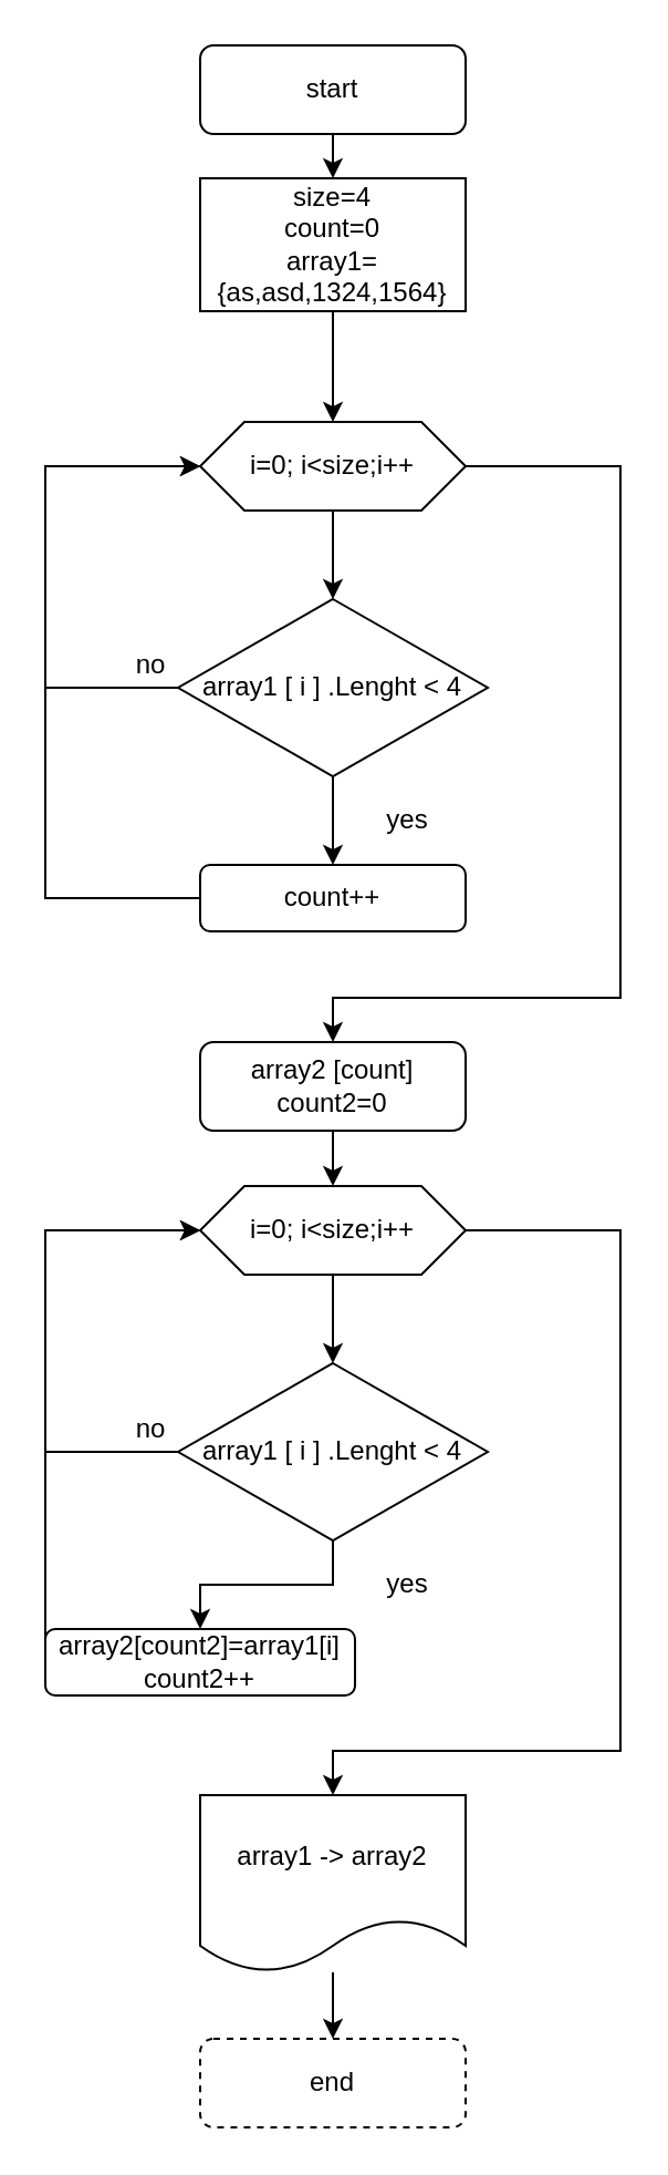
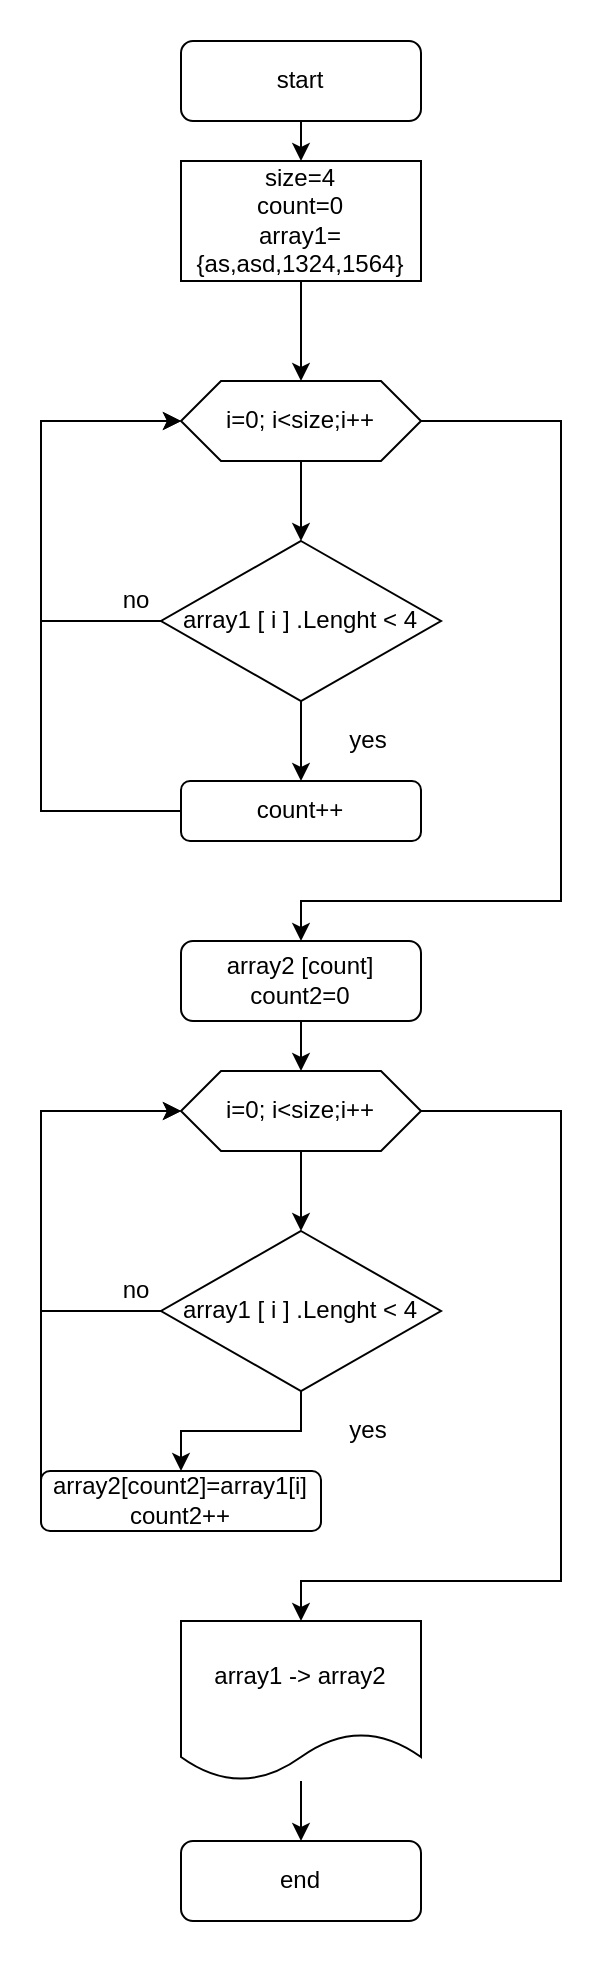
  <mxCell id="0" />
  <mxCell id="1" parent="0" />
  <mxCell id="2" style="edgeStyle=orthogonalEdgeStyle;rounded=0;orthogonalLoop=1;jettySize=auto;html=1;exitX=0.5;exitY=1;exitDx=0;exitDy=0;entryX=0.5;entryY=0;entryDx=0;entryDy=0;" edge="1" parent="1" source="3" target="5"><mxGeometry relative="1" as="geometry" /></mxCell>
  <mxCell id="3" value="start" style="rounded=1;whiteSpace=wrap;html=1;fontSize=12;glass=0;strokeWidth=1;shadow=0;" parent="1" vertex="1"><mxGeometry x="90" y="20" width="120" height="40" as="geometry" /></mxCell>
  <mxCell id="4" style="edgeStyle=orthogonalEdgeStyle;rounded=0;orthogonalLoop=1;jettySize=auto;html=1;exitX=0.5;exitY=1;exitDx=0;exitDy=0;" edge="1" parent="1" source="5"><mxGeometry relative="1" as="geometry"><mxPoint x="150" y="190" as="targetPoint" /></mxGeometry></mxCell>
  <mxCell id="5" value="size=4&lt;br&gt;count=0&lt;br&gt;array1={as,asd,1324,1564}" style="rounded=0;whiteSpace=wrap;html=1;" vertex="1" parent="1"><mxGeometry x="90" y="80" width="120" height="60" as="geometry" /></mxCell>
  <mxCell id="6" style="edgeStyle=orthogonalEdgeStyle;rounded=0;orthogonalLoop=1;jettySize=auto;html=1;exitX=0.5;exitY=1;exitDx=0;exitDy=0;entryX=0.5;entryY=0;entryDx=0;entryDy=0;" edge="1" parent="1" source="8" target="11"><mxGeometry relative="1" as="geometry" /></mxCell>
  <mxCell id="7" style="edgeStyle=orthogonalEdgeStyle;rounded=0;orthogonalLoop=1;jettySize=auto;html=1;exitX=1;exitY=0.5;exitDx=0;exitDy=0;entryX=0.5;entryY=0;entryDx=0;entryDy=0;" edge="1" parent="1" source="8" target="17"><mxGeometry relative="1" as="geometry"><Array as="points"><mxPoint x="280" y="210" /><mxPoint x="280" y="450" /><mxPoint x="150" y="450" /></Array></mxGeometry></mxCell>
  <mxCell id="8" value="i=0; i&amp;lt;size;i++" style="shape=hexagon;perimeter=hexagonPerimeter2;whiteSpace=wrap;html=1;fixedSize=1;" vertex="1" parent="1"><mxGeometry x="90" y="190" width="120" height="40" as="geometry" /></mxCell>
  <mxCell id="9" style="edgeStyle=orthogonalEdgeStyle;rounded=0;orthogonalLoop=1;jettySize=auto;html=1;exitX=0.5;exitY=1;exitDx=0;exitDy=0;entryX=0.5;entryY=0;entryDx=0;entryDy=0;" edge="1" parent="1" source="11" target="13"><mxGeometry relative="1" as="geometry" /></mxCell>
  <mxCell id="10" style="edgeStyle=orthogonalEdgeStyle;rounded=0;orthogonalLoop=1;jettySize=auto;html=1;exitX=0;exitY=0.5;exitDx=0;exitDy=0;" edge="1" parent="1" source="11"><mxGeometry relative="1" as="geometry"><mxPoint x="90" y="210" as="targetPoint" /><Array as="points"><mxPoint x="20" y="310" /><mxPoint x="20" y="210" /></Array></mxGeometry></mxCell>
  <mxCell id="11" value="array1 [ i ] .Lenght &amp;lt; 4" style="rhombus;whiteSpace=wrap;html=1;" vertex="1" parent="1"><mxGeometry x="80" y="270" width="140" height="80" as="geometry" /></mxCell>
  <mxCell id="12" style="edgeStyle=orthogonalEdgeStyle;rounded=0;orthogonalLoop=1;jettySize=auto;html=1;exitX=0;exitY=0.5;exitDx=0;exitDy=0;entryX=0;entryY=0.5;entryDx=0;entryDy=0;" edge="1" parent="1" source="13" target="8"><mxGeometry relative="1" as="geometry"><Array as="points"><mxPoint x="20" y="405" /><mxPoint x="20" y="210" /></Array></mxGeometry></mxCell>
  <mxCell id="13" value="count++" style="rounded=1;whiteSpace=wrap;html=1;" vertex="1" parent="1"><mxGeometry x="90" y="390" width="120" height="30" as="geometry" /></mxCell>
  <mxCell id="14" value="yes" style="text;html=1;strokeColor=none;fillColor=none;align=center;verticalAlign=middle;whiteSpace=wrap;rounded=0;" vertex="1" parent="1"><mxGeometry x="154" y="360" width="60" height="20" as="geometry" /></mxCell>
  <mxCell id="15" value="no" style="text;html=1;strokeColor=none;fillColor=none;align=center;verticalAlign=middle;whiteSpace=wrap;rounded=0;" vertex="1" parent="1"><mxGeometry x="46" y="290" width="44" height="20" as="geometry" /></mxCell>
  <mxCell id="16" style="edgeStyle=orthogonalEdgeStyle;rounded=0;orthogonalLoop=1;jettySize=auto;html=1;exitX=0.5;exitY=1;exitDx=0;exitDy=0;entryX=0.5;entryY=0;entryDx=0;entryDy=0;" edge="1" parent="1" source="17" target="21"><mxGeometry relative="1" as="geometry" /></mxCell>
  <mxCell id="17" value="array2 [count]&lt;br&gt;count2=0" style="rounded=1;whiteSpace=wrap;html=1;" vertex="1" parent="1"><mxGeometry x="90" y="470" width="120" height="40" as="geometry" /></mxCell>
  <mxCell id="18" style="edgeStyle=orthogonalEdgeStyle;rounded=0;orthogonalLoop=1;jettySize=auto;html=1;exitX=0.5;exitY=1;exitDx=0;exitDy=0;" edge="1" parent="1" source="17" target="17"><mxGeometry relative="1" as="geometry" /></mxCell>
  <mxCell id="19" style="edgeStyle=orthogonalEdgeStyle;rounded=0;orthogonalLoop=1;jettySize=auto;html=1;exitX=0.5;exitY=1;exitDx=0;exitDy=0;entryX=0.5;entryY=0;entryDx=0;entryDy=0;" edge="1" parent="1" source="21" target="24"><mxGeometry relative="1" as="geometry" /></mxCell>
  <mxCell id="20" style="edgeStyle=orthogonalEdgeStyle;rounded=0;orthogonalLoop=1;jettySize=auto;html=1;exitX=1;exitY=0.5;exitDx=0;exitDy=0;entryX=0.5;entryY=0;entryDx=0;entryDy=0;" edge="1" parent="1" source="21" target="30"><mxGeometry relative="1" as="geometry"><mxPoint x="280" y="800" as="targetPoint" /><Array as="points"><mxPoint x="280" y="555" /><mxPoint x="280" y="790" /><mxPoint x="150" y="790" /></Array></mxGeometry></mxCell>
  <mxCell id="21" value="i=0; i&amp;lt;size;i++" style="shape=hexagon;perimeter=hexagonPerimeter2;whiteSpace=wrap;html=1;fixedSize=1;" vertex="1" parent="1"><mxGeometry x="90" y="535" width="120" height="40" as="geometry" /></mxCell>
  <mxCell id="22" style="edgeStyle=orthogonalEdgeStyle;rounded=0;orthogonalLoop=1;jettySize=auto;html=1;exitX=0.5;exitY=1;exitDx=0;exitDy=0;entryX=0.5;entryY=0;entryDx=0;entryDy=0;" edge="1" parent="1" source="24" target="26"><mxGeometry relative="1" as="geometry" /></mxCell>
  <mxCell id="23" style="edgeStyle=orthogonalEdgeStyle;rounded=0;orthogonalLoop=1;jettySize=auto;html=1;exitX=0;exitY=0.5;exitDx=0;exitDy=0;" edge="1" parent="1" source="24"><mxGeometry relative="1" as="geometry"><mxPoint x="90" y="555" as="targetPoint" /><Array as="points"><mxPoint x="20" y="655" /><mxPoint x="20" y="555" /></Array></mxGeometry></mxCell>
  <mxCell id="24" value="array1 [ i ] .Lenght &amp;lt; 4" style="rhombus;whiteSpace=wrap;html=1;" vertex="1" parent="1"><mxGeometry x="80" y="615" width="140" height="80" as="geometry" /></mxCell>
  <mxCell id="25" style="edgeStyle=orthogonalEdgeStyle;rounded=0;orthogonalLoop=1;jettySize=auto;html=1;exitX=0;exitY=0.5;exitDx=0;exitDy=0;entryX=0;entryY=0.5;entryDx=0;entryDy=0;" edge="1" parent="1" source="26" target="21"><mxGeometry relative="1" as="geometry"><Array as="points"><mxPoint x="20" y="750" /><mxPoint x="20" y="555" /></Array></mxGeometry></mxCell>
  <mxCell id="26" value="array2[count2]=array1[i]&lt;br&gt;count2++" style="rounded=1;whiteSpace=wrap;html=1;" vertex="1" parent="1"><mxGeometry x="20" y="735" width="140" height="30" as="geometry" /></mxCell>
  <mxCell id="27" value="yes" style="text;html=1;strokeColor=none;fillColor=none;align=center;verticalAlign=middle;whiteSpace=wrap;rounded=0;" vertex="1" parent="1"><mxGeometry x="154" y="705" width="60" height="20" as="geometry" /></mxCell>
  <mxCell id="28" value="no" style="text;html=1;strokeColor=none;fillColor=none;align=center;verticalAlign=middle;whiteSpace=wrap;rounded=0;" vertex="1" parent="1"><mxGeometry x="46" y="635" width="44" height="20" as="geometry" /></mxCell>
  <mxCell id="29" style="edgeStyle=orthogonalEdgeStyle;rounded=0;orthogonalLoop=1;jettySize=auto;html=1;entryX=0.5;entryY=0;entryDx=0;entryDy=0;" edge="1" parent="1" source="30" target="31"><mxGeometry relative="1" as="geometry" /></mxCell>
  <mxCell id="30" value="array1 -&amp;gt; array2" style="shape=document;whiteSpace=wrap;html=1;boundedLbl=1;" vertex="1" parent="1"><mxGeometry x="90" y="810" width="120" height="80" as="geometry" /></mxCell>
- <mxCell id="31" value="end" style="rounded=1;whiteSpace=wrap;html=1;dashed=1;" vertex="1" parent="1"><mxGeometry x="90" y="920" width="120" height="40" as="geometry" /></mxCell>
+ <mxCell id="31" value="end" style="rounded=1;whiteSpace=wrap;html=1;" vertex="1" parent="1"><mxGeometry x="90" y="920" width="120" height="40" as="geometry" /></mxCell>
